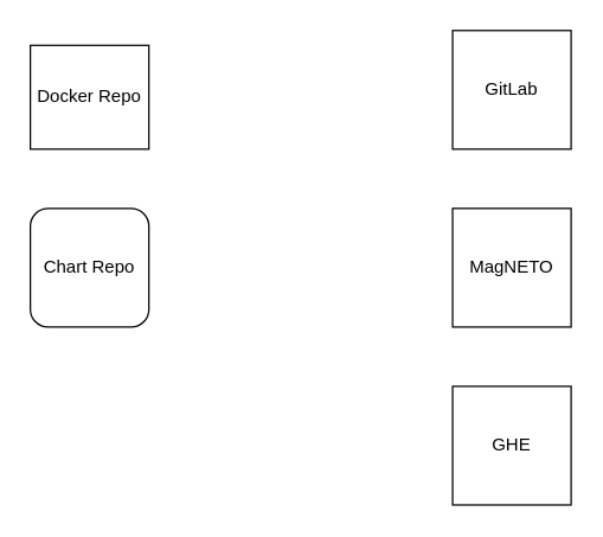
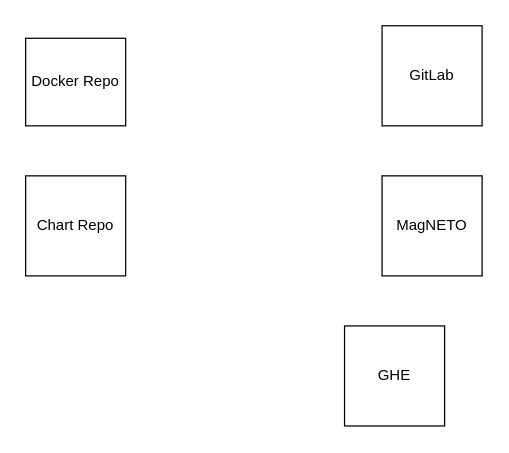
  <mxCell id="0" />
  <mxCell id="1" parent="0" />
  <mxCell id="2" value="GitLab" style="whiteSpace=wrap;html=1;aspect=fixed;" vertex="1" parent="1"><mxGeometry x="305" y="20" width="80" height="80" as="geometry" /></mxCell>
  <mxCell id="3" value="MagNETO" style="whiteSpace=wrap;html=1;aspect=fixed;" vertex="1" parent="1"><mxGeometry x="305" y="140" width="80" height="80" as="geometry" /></mxCell>
- <mxCell id="4" value="GHE" style="whiteSpace=wrap;html=1;aspect=fixed;" vertex="1" parent="1"><mxGeometry x="305" y="260" width="80" height="80" as="geometry" /></mxCell>
+ <mxCell id="4" value="GHE" style="whiteSpace=wrap;html=1;aspect=fixed;" vertex="1" parent="1"><mxGeometry x="275" y="260" width="80" height="80" as="geometry" /></mxCell>
  <mxCell id="5" value="Docker Repo" style="whiteSpace=wrap;html=1;aspect=fixed;" vertex="1" parent="1"><mxGeometry x="20" y="30" width="80" height="70" as="geometry" /></mxCell>
- <mxCell id="6" value="Chart Repo" style="whiteSpace=wrap;html=1;aspect=fixed;rounded=1;" vertex="1" parent="1"><mxGeometry x="20" y="140" width="80" height="80" as="geometry" /></mxCell>
+ <mxCell id="6" value="Chart Repo" style="whiteSpace=wrap;html=1;aspect=fixed;" vertex="1" parent="1"><mxGeometry x="20" y="140" width="80" height="80" as="geometry" /></mxCell>
